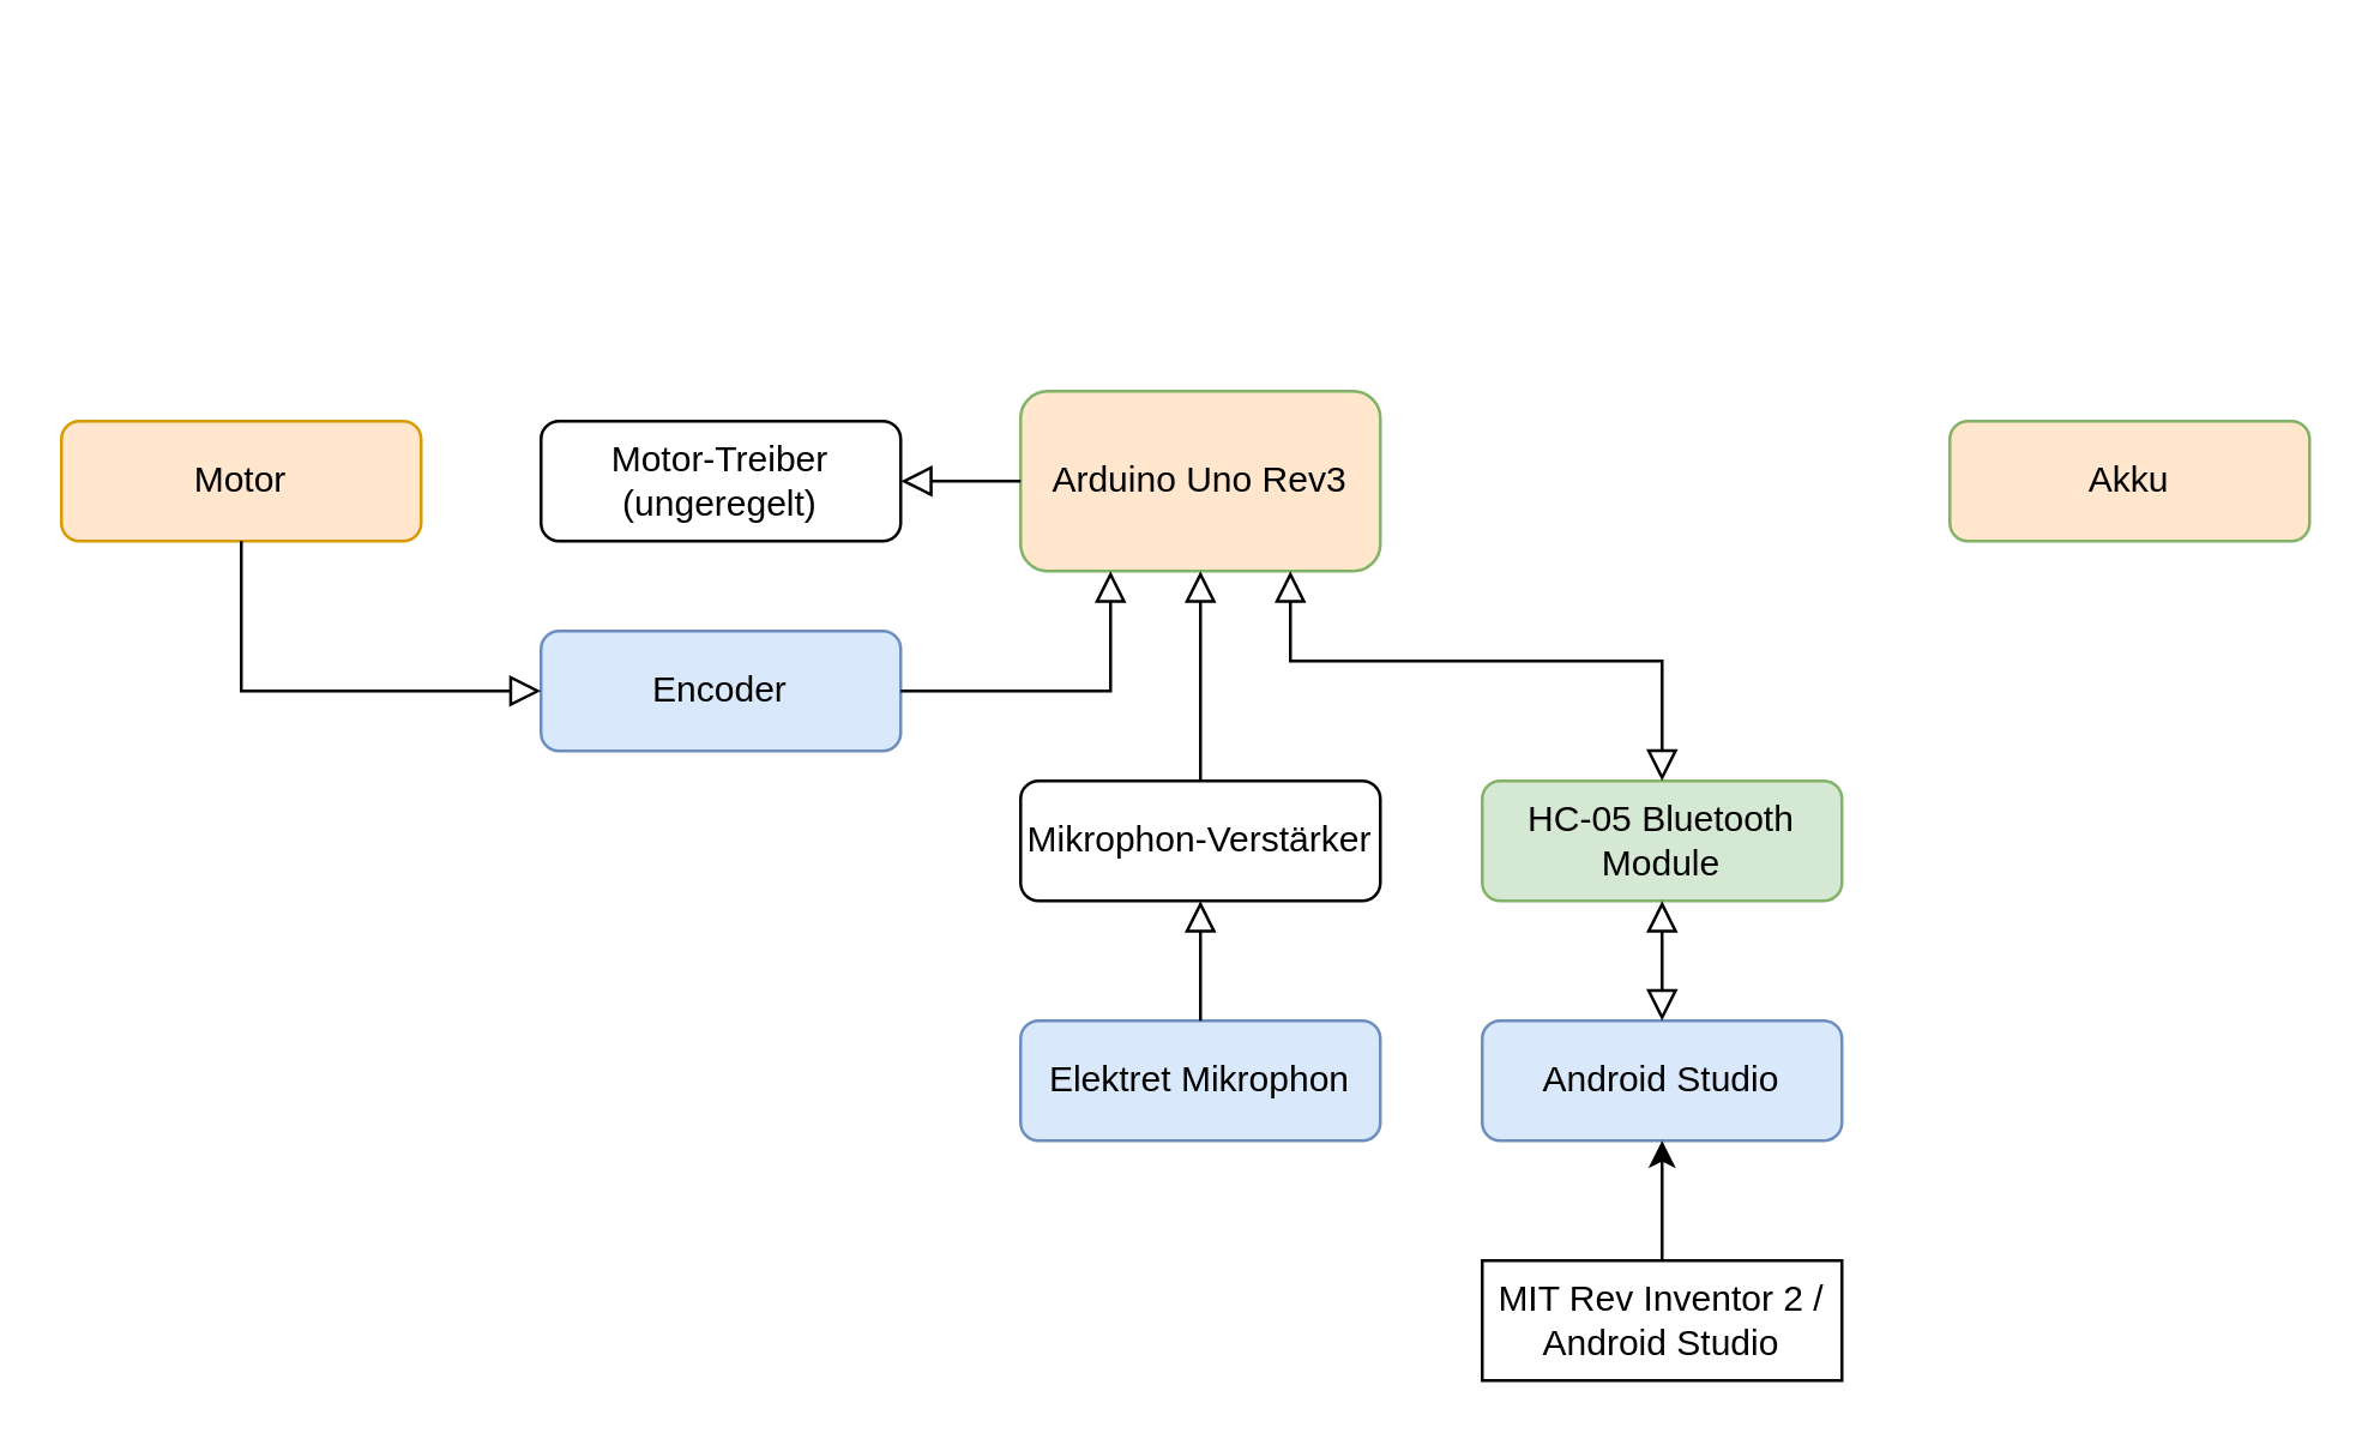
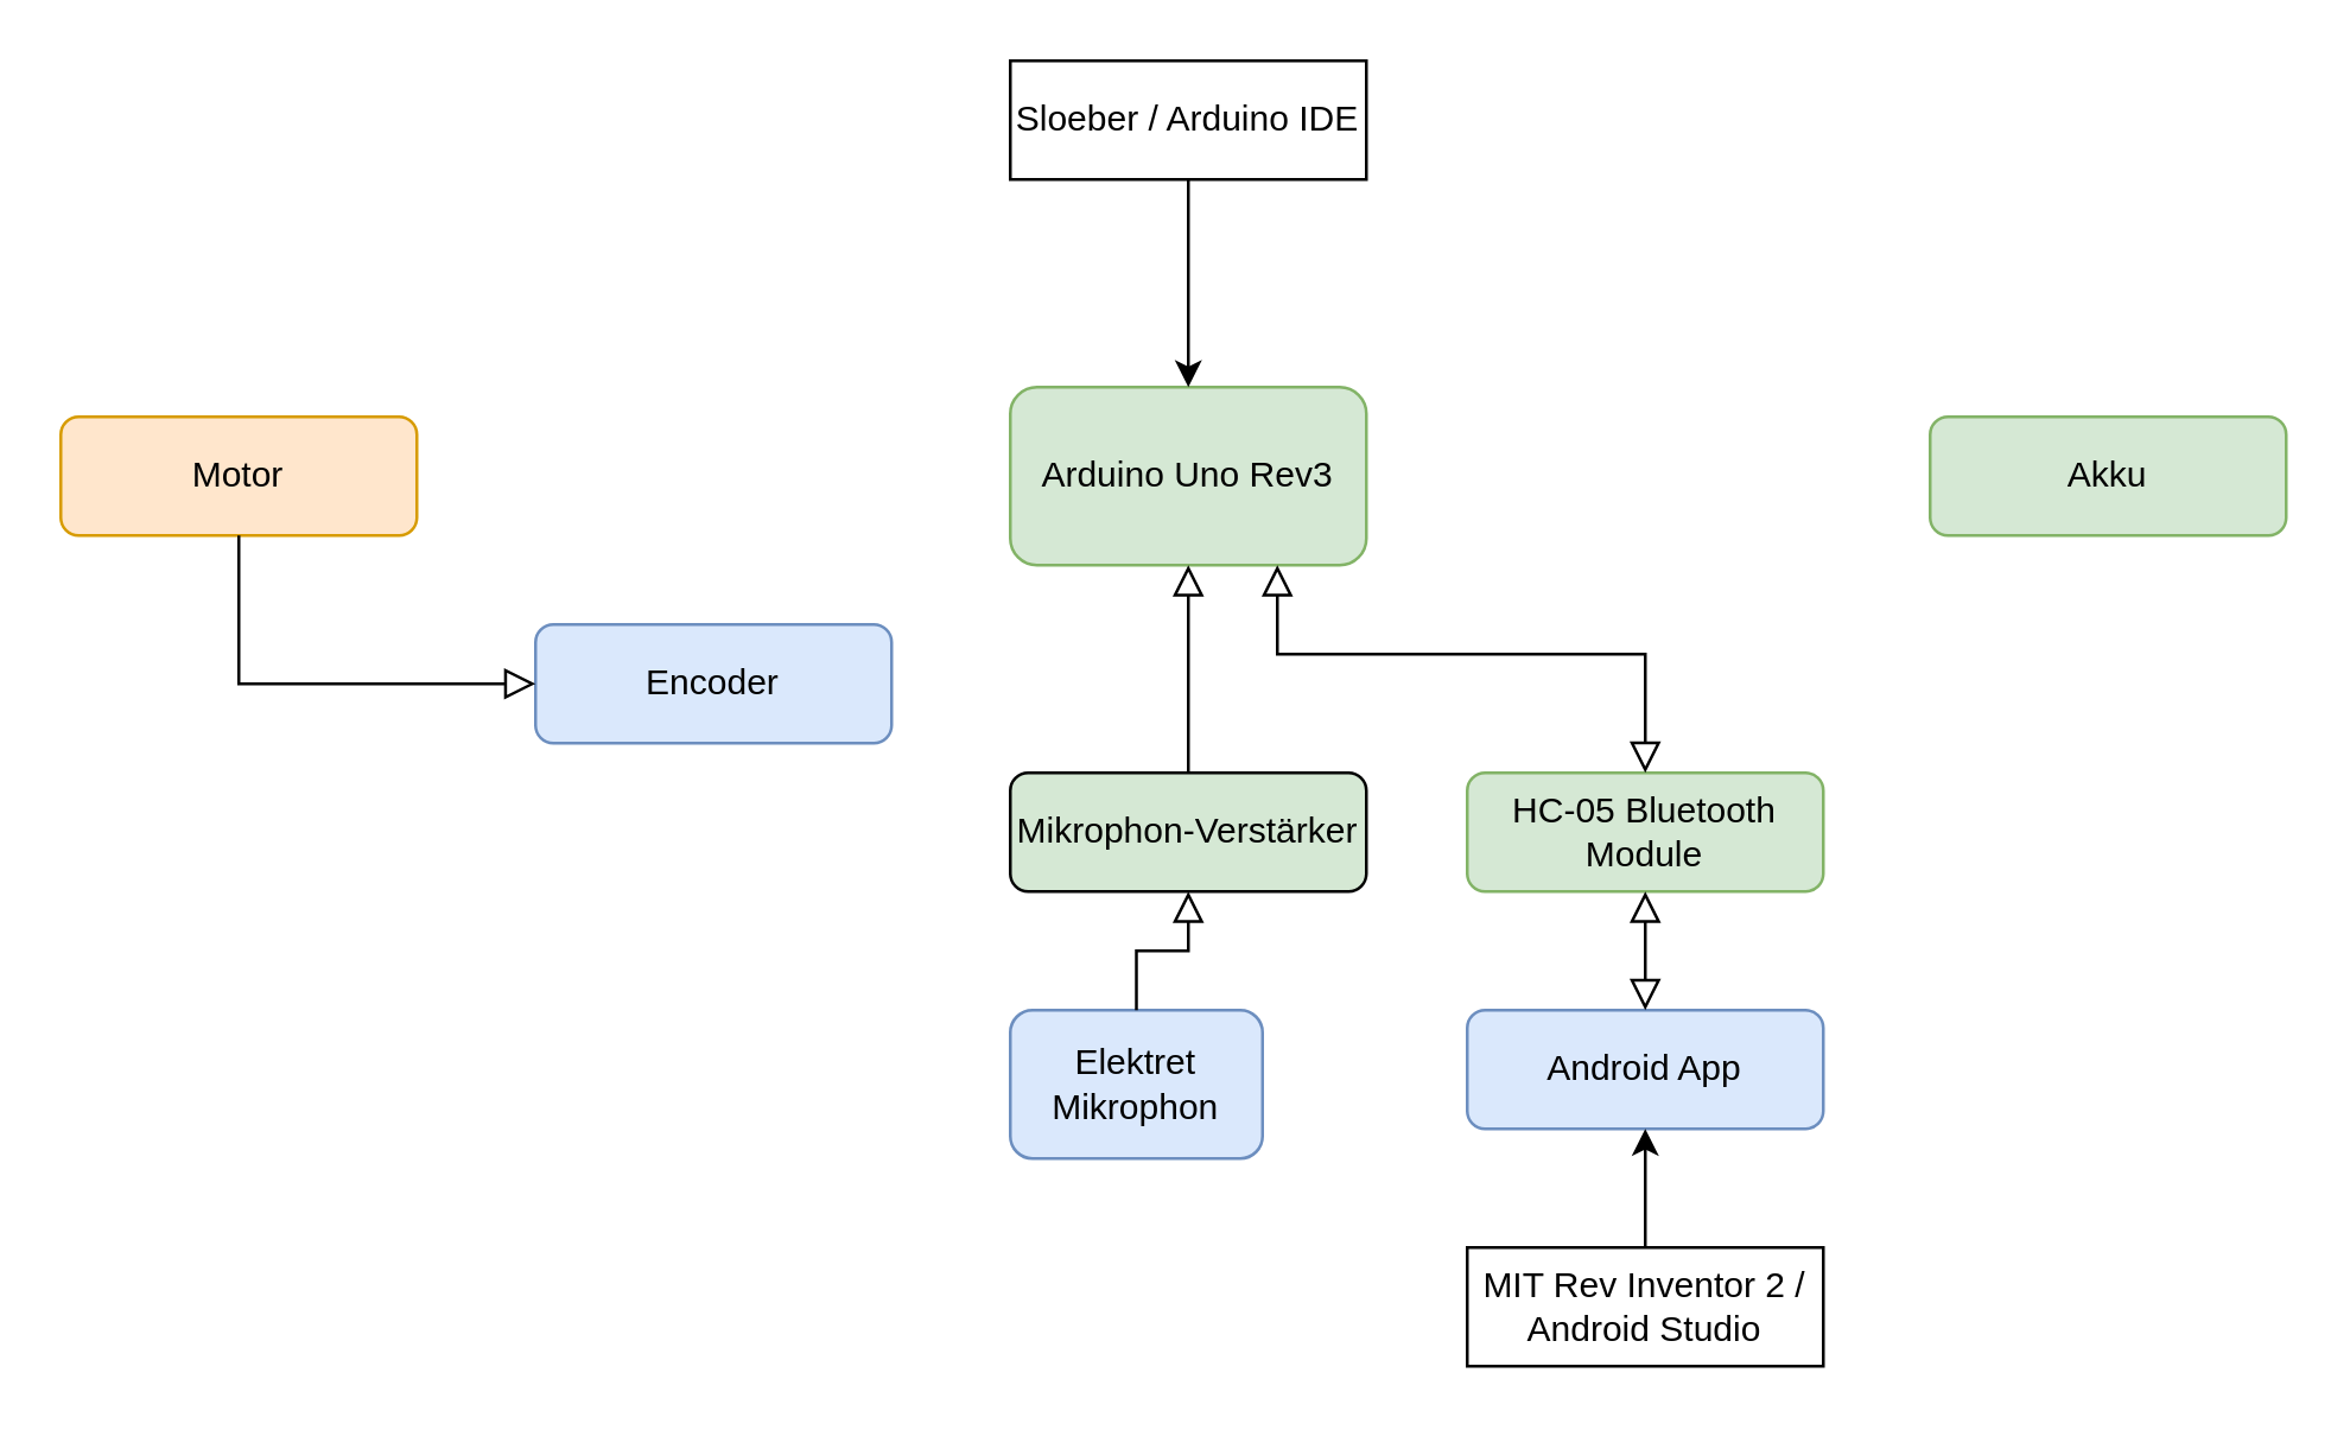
  <mxCell id="0" />
  <mxCell id="1" parent="0" />
- <mxCell id="2" value="Arduino Uno Rev3" style="rounded=1;whiteSpace=wrap;html=1;fontSize=12;glass=0;strokeWidth=1;shadow=0;fillColor=#ffe6cc;strokeColor=#82b366;" parent="1" vertex="1"><mxGeometry x="340" y="130" width="120" height="60" as="geometry" /></mxCell>
- <mxCell id="3" value="Android Studio" style="rounded=1;whiteSpace=wrap;html=1;fontSize=12;glass=0;strokeWidth=1;shadow=0;fillColor=#dae8fc;strokeColor=#6c8ebf;" parent="1" vertex="1"><mxGeometry x="494" y="340" width="120" height="40" as="geometry" /></mxCell>
+ <mxCell id="2" value="Arduino Uno Rev3" style="rounded=1;whiteSpace=wrap;html=1;fontSize=12;glass=0;strokeWidth=1;shadow=0;fillColor=#d5e8d4;strokeColor=#82b366;" parent="1" vertex="1"><mxGeometry x="340" y="130" width="120" height="60" as="geometry" /></mxCell>
+ <mxCell id="3" value="Android App" style="rounded=1;whiteSpace=wrap;html=1;fontSize=12;glass=0;strokeWidth=1;shadow=0;fillColor=#dae8fc;strokeColor=#6c8ebf;" parent="1" vertex="1"><mxGeometry x="494" y="340" width="120" height="40" as="geometry" /></mxCell>
  <mxCell id="4" value="HC-05 Bluetooth Module" style="rounded=1;whiteSpace=wrap;html=1;fontSize=12;glass=0;strokeWidth=1;shadow=0;fillColor=#d5e8d4;strokeColor=#82b366;" parent="1" vertex="1"><mxGeometry x="494" y="260" width="120" height="40" as="geometry" /></mxCell>
  <mxCell id="5" value="" style="rounded=0;html=1;jettySize=auto;orthogonalLoop=1;fontSize=11;endArrow=block;endFill=0;endSize=8;strokeWidth=1;shadow=0;labelBackgroundColor=none;edgeStyle=orthogonalEdgeStyle;entryX=0.5;entryY=1;entryDx=0;entryDy=0;exitX=0.5;exitY=0;exitDx=0;exitDy=0;startArrow=block;startFill=0;startSize=8;" parent="1" source="3" target="4" edge="1"><mxGeometry relative="1" as="geometry"><mxPoint x="650" y="260" as="sourcePoint" /><mxPoint x="490" y="260" as="targetPoint" /></mxGeometry></mxCell>
  <mxCell id="6" value="MIT Rev Inventor 2 / Android Studio" style="rounded=0;whiteSpace=wrap;html=1;" parent="1" vertex="1"><mxGeometry x="494" y="420" width="120" height="40" as="geometry" /></mxCell>
- <mxCell id="9" value="Mikrophon-Verstärker" style="rounded=1;whiteSpace=wrap;html=1;fontSize=12;glass=0;strokeWidth=1;shadow=0;" parent="1" vertex="1"><mxGeometry x="340" y="260" width="120" height="40" as="geometry" /></mxCell>
- <mxCell id="10" value="Elektret Mikrophon" style="rounded=1;whiteSpace=wrap;html=1;fontSize=12;glass=0;strokeWidth=1;shadow=0;fillColor=#dae8fc;strokeColor=#6c8ebf;" parent="1" vertex="1"><mxGeometry x="340" y="340" width="120" height="40" as="geometry" /></mxCell>
+ <mxCell id="7" value="Sloeber / Arduino IDE" style="rounded=0;whiteSpace=wrap;html=1;" parent="1" vertex="1"><mxGeometry x="340" y="20" width="120" height="40" as="geometry" /></mxCell>
+ <mxCell id="8" value="" style="endArrow=classic;html=1;entryX=0.5;entryY=0;entryDx=0;entryDy=0;exitX=0.5;exitY=1;exitDx=0;exitDy=0;" parent="1" source="7" target="2" edge="1"><mxGeometry width="50" height="50" relative="1" as="geometry"><mxPoint x="620" y="210" as="sourcePoint" /><mxPoint x="620" y="260" as="targetPoint" /><Array as="points"><mxPoint x="400" y="130" /></Array></mxGeometry></mxCell>
+ <mxCell id="9" value="Mikrophon-Verstärker" style="rounded=1;whiteSpace=wrap;html=1;fontSize=12;glass=0;strokeWidth=1;shadow=0;fillColor=#d5e8d4;" parent="1" vertex="1"><mxGeometry x="340" y="260" width="120" height="40" as="geometry" /></mxCell>
+ <mxCell id="10" value="Elektret Mikrophon" style="rounded=1;whiteSpace=wrap;html=1;fontSize=12;glass=0;strokeWidth=1;shadow=0;fillColor=#dae8fc;strokeColor=#6c8ebf;" parent="1" vertex="1"><mxGeometry x="340" y="340" width="85" height="50" as="geometry" /></mxCell>
  <mxCell id="11" value="" style="rounded=0;html=1;jettySize=auto;orthogonalLoop=1;fontSize=11;endArrow=block;endFill=0;endSize=8;strokeWidth=1;shadow=0;labelBackgroundColor=none;edgeStyle=orthogonalEdgeStyle;exitX=0.5;exitY=0;exitDx=0;exitDy=0;entryX=0.5;entryY=1;entryDx=0;entryDy=0;" parent="1" source="10" edge="1" target="9"><mxGeometry relative="1" as="geometry"><mxPoint x="670" y="280" as="sourcePoint" /><mxPoint x="340" y="270" as="targetPoint" /></mxGeometry></mxCell>
- <mxCell id="12" value="Motor-Treiber (ungeregelt)" style="rounded=1;whiteSpace=wrap;html=1;fontSize=12;glass=0;strokeWidth=1;shadow=0;" parent="1" vertex="1"><mxGeometry x="180" y="140" width="120" height="40" as="geometry" /></mxCell>
- <mxCell id="13" value="" style="rounded=0;html=1;jettySize=auto;orthogonalLoop=1;fontSize=11;endArrow=block;endFill=0;endSize=8;strokeWidth=1;shadow=0;labelBackgroundColor=none;edgeStyle=orthogonalEdgeStyle;exitX=0;exitY=0.5;exitDx=0;exitDy=0;entryX=1;entryY=0.5;entryDx=0;entryDy=0;" parent="1" source="2" target="12" edge="1"><mxGeometry relative="1" as="geometry"><mxPoint x="220" y="280" as="sourcePoint" /><mxPoint x="270" y="280" as="targetPoint" /></mxGeometry></mxCell>
  <mxCell id="14" value="Motor" style="rounded=1;whiteSpace=wrap;html=1;fontSize=12;glass=0;strokeWidth=1;shadow=0;fillColor=#ffe6cc;strokeColor=#d79b00;" parent="1" vertex="1"><mxGeometry x="20" y="140" width="120" height="40" as="geometry" /></mxCell>
  <mxCell id="15" value="Encoder" style="rounded=1;whiteSpace=wrap;html=1;fontSize=12;glass=0;strokeWidth=1;shadow=0;fillColor=#dae8fc;strokeColor=#6c8ebf;" parent="1" vertex="1"><mxGeometry x="180" y="210" width="120" height="40" as="geometry" /></mxCell>
  <mxCell id="16" value="" style="rounded=0;html=1;jettySize=auto;orthogonalLoop=1;fontSize=11;endArrow=block;endFill=0;endSize=8;strokeWidth=1;shadow=0;labelBackgroundColor=none;edgeStyle=orthogonalEdgeStyle;exitX=0.5;exitY=1;exitDx=0;exitDy=0;entryX=0;entryY=0.5;entryDx=0;entryDy=0;" parent="1" source="14" target="15" edge="1"><mxGeometry relative="1" as="geometry"><mxPoint x="190" y="190" as="sourcePoint" /><mxPoint x="150" y="190" as="targetPoint" /><Array as="points"><mxPoint x="80" y="230" /></Array></mxGeometry></mxCell>
- <mxCell id="17" value="" style="rounded=0;html=1;jettySize=auto;orthogonalLoop=1;fontSize=11;endArrow=block;endFill=0;endSize=8;strokeWidth=1;shadow=0;labelBackgroundColor=none;edgeStyle=orthogonalEdgeStyle;exitX=1;exitY=0.5;exitDx=0;exitDy=0;entryX=0.25;entryY=1;entryDx=0;entryDy=0;" parent="1" source="15" target="2" edge="1"><mxGeometry relative="1" as="geometry"><mxPoint x="90" y="170" as="sourcePoint" /><mxPoint x="140" y="120" as="targetPoint" /></mxGeometry></mxCell>
  <mxCell id="18" value="" style="endArrow=classic;html=1;exitX=0.5;exitY=0;exitDx=0;exitDy=0;entryX=0.5;entryY=1;entryDx=0;entryDy=0;" parent="1" source="6" target="3" edge="1"><mxGeometry width="50" height="50" relative="1" as="geometry"><mxPoint x="470" y="110" as="sourcePoint" /><mxPoint x="520" y="60" as="targetPoint" /></mxGeometry></mxCell>
- <mxCell id="19" value="Akku" style="rounded=1;whiteSpace=wrap;html=1;fontSize=12;glass=0;strokeWidth=1;shadow=0;fillColor=#ffe6cc;strokeColor=#82b366;" vertex="1" parent="1"><mxGeometry x="650" y="140" width="120" height="40" as="geometry" /></mxCell>
+ <mxCell id="19" value="Akku" style="rounded=1;whiteSpace=wrap;html=1;fontSize=12;glass=0;strokeWidth=1;shadow=0;fillColor=#d5e8d4;strokeColor=#82b366;" vertex="1" parent="1"><mxGeometry x="650" y="140" width="120" height="40" as="geometry" /></mxCell>
  <mxCell id="20" value="" style="rounded=0;html=1;jettySize=auto;orthogonalLoop=1;fontSize=11;endArrow=block;endFill=0;endSize=8;strokeWidth=1;shadow=0;labelBackgroundColor=none;edgeStyle=orthogonalEdgeStyle;exitX=0.5;exitY=0;exitDx=0;exitDy=0;entryX=0.5;entryY=1;entryDx=0;entryDy=0;" edge="1" parent="1" source="9" target="2"><mxGeometry relative="1" as="geometry"><mxPoint x="310" y="100" as="sourcePoint" /><mxPoint x="380" y="150" as="targetPoint" /></mxGeometry></mxCell>
  <mxCell id="21" value="" style="rounded=0;html=1;jettySize=auto;orthogonalLoop=1;fontSize=11;endArrow=block;endFill=0;endSize=8;strokeWidth=1;shadow=0;labelBackgroundColor=none;edgeStyle=orthogonalEdgeStyle;exitX=0.5;exitY=0;exitDx=0;exitDy=0;entryX=0.75;entryY=1;entryDx=0;entryDy=0;startArrow=block;startFill=0;startSize=8;" edge="1" parent="1" source="4" target="2"><mxGeometry relative="1" as="geometry"><mxPoint x="320" y="110" as="sourcePoint" /><mxPoint x="390" y="160" as="targetPoint" /><Array as="points"><mxPoint x="554" y="220" /><mxPoint x="430" y="220" /></Array></mxGeometry></mxCell>
